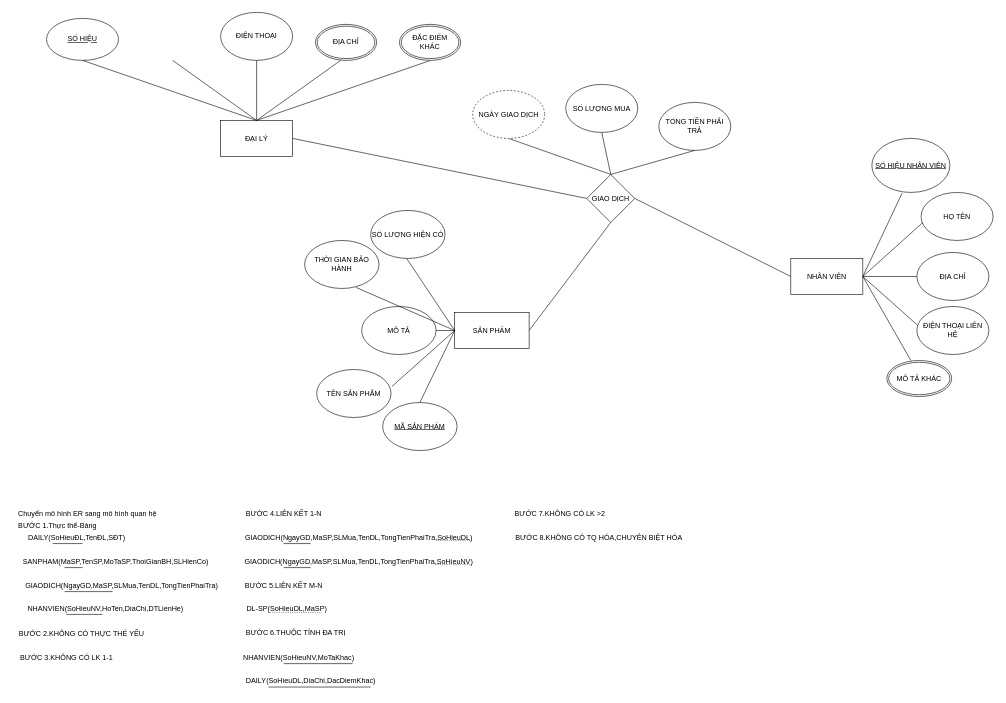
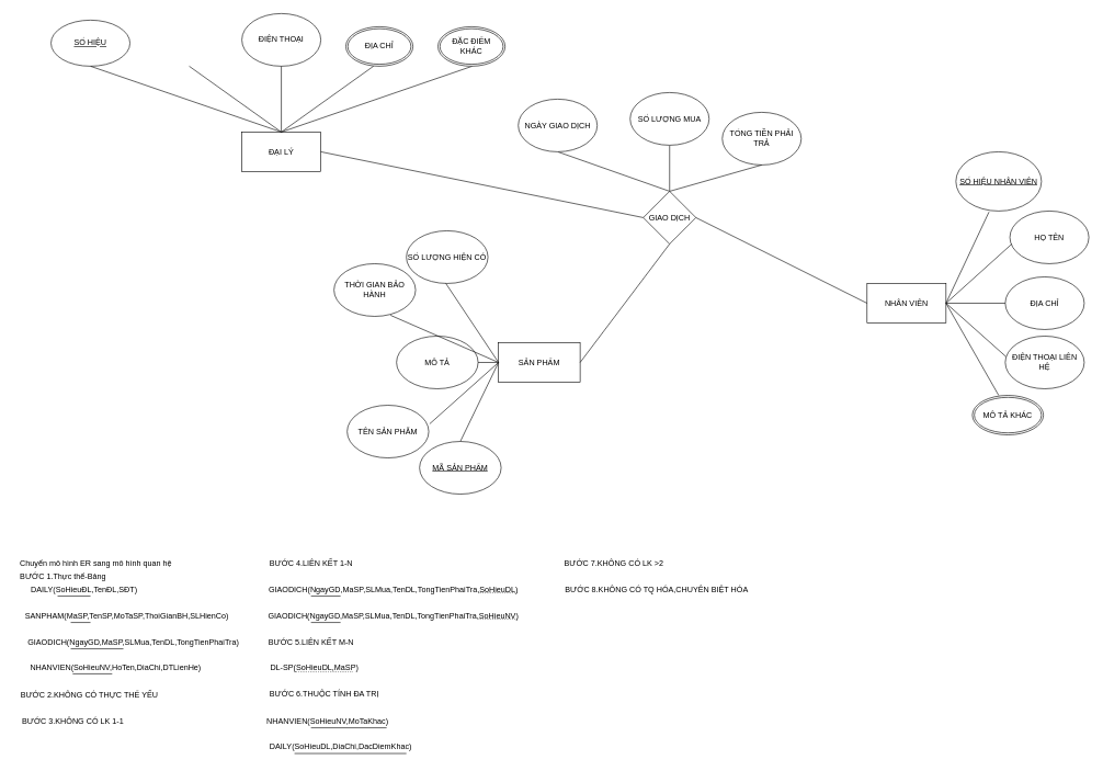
  <mxCell id="0" />
  <mxCell id="1" parent="0" />
  <mxCell id="2" value="" style="group" parent="1" vertex="1" connectable="0"><mxGeometry x="507" y="350" width="374" height="400" as="geometry" /></mxCell>
  <mxCell id="3" value="SẢN PHẨM" style="rounded=0;whiteSpace=wrap;html=1;" parent="2" vertex="1"><mxGeometry x="250" y="170" width="124" height="60" as="geometry" /></mxCell>
  <mxCell id="4" value="THỜI GIAN BẢO HÀNH" style="ellipse;whiteSpace=wrap;html=1;" parent="2" vertex="1"><mxGeometry y="50" width="124" height="80" as="geometry" /></mxCell>
  <mxCell id="5" value="MÔ TẢ" style="ellipse;whiteSpace=wrap;html=1;" parent="2" vertex="1"><mxGeometry x="95" y="160" width="124" height="80" as="geometry" /></mxCell>
  <mxCell id="6" value="TÊN SẢN PHẲM" style="ellipse;whiteSpace=wrap;html=1;" parent="2" vertex="1"><mxGeometry x="20" y="265" width="124" height="80" as="geometry" /></mxCell>
  <mxCell id="7" value="SỐ LƯỢNG HIỆN CÓ" style="ellipse;whiteSpace=wrap;html=1;" parent="2" vertex="1"><mxGeometry x="110" width="124" height="80" as="geometry" /></mxCell>
  <mxCell id="8" value="" style="endArrow=none;html=1;rounded=0;entryX=0.692;entryY=0.979;entryDx=0;entryDy=0;entryPerimeter=0;exitX=0;exitY=0.5;exitDx=0;exitDy=0;" parent="2" source="3" target="4" edge="1"><mxGeometry width="50" height="50" relative="1" as="geometry"><mxPoint x="690" y="230" as="sourcePoint" /><mxPoint x="740" y="180" as="targetPoint" /></mxGeometry></mxCell>
  <mxCell id="9" value="" style="endArrow=none;html=1;rounded=0;exitX=1.011;exitY=0.354;exitDx=0;exitDy=0;exitPerimeter=0;entryX=0;entryY=0.5;entryDx=0;entryDy=0;" parent="2" source="6" target="3" edge="1"><mxGeometry width="50" height="50" relative="1" as="geometry"><mxPoint x="750" y="320" as="sourcePoint" /><mxPoint x="800" y="270" as="targetPoint" /></mxGeometry></mxCell>
  <mxCell id="10" value="" style="endArrow=none;html=1;rounded=0;entryX=0;entryY=0.5;entryDx=0;entryDy=0;exitX=0.5;exitY=0;exitDx=0;exitDy=0;" parent="2" source="12" target="3" edge="1"><mxGeometry width="50" height="50" relative="1" as="geometry"><mxPoint x="760" y="400" as="sourcePoint" /><mxPoint x="810" y="350" as="targetPoint" /></mxGeometry></mxCell>
  <mxCell id="11" style="edgeStyle=orthogonalEdgeStyle;rounded=0;orthogonalLoop=1;jettySize=auto;html=1;exitX=0.5;exitY=1;exitDx=0;exitDy=0;" parent="2" source="3" target="3" edge="1"><mxGeometry relative="1" as="geometry" /></mxCell>
  <mxCell id="12" value="MÃ SẢN PHẨM" style="ellipse;whiteSpace=wrap;html=1;align=center;fontStyle=4;" parent="2" vertex="1"><mxGeometry x="130" y="320" width="124" height="80" as="geometry" /></mxCell>
  <mxCell id="13" value="" style="endArrow=none;html=1;rounded=0;exitX=0;exitY=0.5;exitDx=0;exitDy=0;" parent="2" source="3" edge="1"><mxGeometry width="50" height="50" relative="1" as="geometry"><mxPoint x="120" y="130" as="sourcePoint" /><mxPoint x="170" y="80" as="targetPoint" /></mxGeometry></mxCell>
  <mxCell id="14" value="" style="endArrow=none;html=1;rounded=0;exitX=1;exitY=0.5;exitDx=0;exitDy=0;" parent="2" source="5" edge="1"><mxGeometry width="50" height="50" relative="1" as="geometry"><mxPoint x="150" y="250" as="sourcePoint" /><mxPoint x="250" y="200" as="targetPoint" /></mxGeometry></mxCell>
  <mxCell id="15" value="" style="group" parent="1" vertex="1" connectable="0"><mxGeometry x="1317" y="260" width="337" height="420" as="geometry" /></mxCell>
  <mxCell id="16" value="NHÂN VIÊN" style="rounded=0;whiteSpace=wrap;html=1;" parent="15" vertex="1"><mxGeometry y="170" width="120" height="60" as="geometry" /></mxCell>
  <mxCell id="17" value="SỐ HIỆU NHÂN VIÊN" style="ellipse;whiteSpace=wrap;html=1;align=center;fontStyle=4;" parent="15" vertex="1"><mxGeometry x="135" y="-30" width="130" height="90" as="geometry" /></mxCell>
  <mxCell id="18" value="HỌ TÊN" style="ellipse;whiteSpace=wrap;html=1;" parent="15" vertex="1"><mxGeometry x="217" y="60" width="120" height="80" as="geometry" /></mxCell>
  <mxCell id="19" value="ĐỊA CHỈ" style="ellipse;whiteSpace=wrap;html=1;" parent="15" vertex="1"><mxGeometry x="210" y="160" width="120" height="80" as="geometry" /></mxCell>
  <mxCell id="20" value="ĐIỆN THOẠI LIÊN HỆ" style="ellipse;whiteSpace=wrap;html=1;" parent="15" vertex="1"><mxGeometry x="210" y="250" width="120" height="80" as="geometry" /></mxCell>
  <mxCell id="21" value="" style="endArrow=none;html=1;rounded=0;exitX=1;exitY=0.5;exitDx=0;exitDy=0;entryX=0.387;entryY=1.015;entryDx=0;entryDy=0;entryPerimeter=0;" parent="15" source="16" target="17" edge="1"><mxGeometry width="50" height="50" relative="1" as="geometry"><mxPoint x="100" y="140" as="sourcePoint" /><mxPoint x="150" y="90" as="targetPoint" /></mxGeometry></mxCell>
  <mxCell id="22" value="" style="endArrow=none;html=1;rounded=0;exitX=1;exitY=0.5;exitDx=0;exitDy=0;" parent="15" source="16" edge="1"><mxGeometry width="50" height="50" relative="1" as="geometry"><mxPoint x="170" y="160" as="sourcePoint" /><mxPoint x="220" y="110" as="targetPoint" /></mxGeometry></mxCell>
  <mxCell id="23" value="" style="endArrow=none;html=1;rounded=0;exitX=1;exitY=0.5;exitDx=0;exitDy=0;" parent="15" source="16" edge="1"><mxGeometry width="50" height="50" relative="1" as="geometry"><mxPoint x="160" y="250" as="sourcePoint" /><mxPoint x="210" y="200" as="targetPoint" /></mxGeometry></mxCell>
  <mxCell id="24" value="" style="endArrow=none;html=1;rounded=0;exitX=1;exitY=0.5;exitDx=0;exitDy=0;entryX=0.01;entryY=0.391;entryDx=0;entryDy=0;entryPerimeter=0;" parent="15" source="16" target="20" edge="1"><mxGeometry width="50" height="50" relative="1" as="geometry"><mxPoint x="130" y="310" as="sourcePoint" /><mxPoint x="180" y="260" as="targetPoint" /></mxGeometry></mxCell>
  <mxCell id="25" value="" style="endArrow=none;html=1;rounded=0;entryX=1;entryY=0.5;entryDx=0;entryDy=0;exitX=0.5;exitY=0;exitDx=0;exitDy=0;" parent="15" target="16" edge="1"><mxGeometry width="50" height="50" relative="1" as="geometry"><mxPoint x="200" y="340" as="sourcePoint" /><mxPoint x="120" y="290" as="targetPoint" /></mxGeometry></mxCell>
  <mxCell id="26" value="MÔ TẢ KHÁC" style="ellipse;shape=doubleEllipse;margin=3;whiteSpace=wrap;html=1;align=center;" parent="15" vertex="1"><mxGeometry x="160" y="340" width="108" height="60" as="geometry" /></mxCell>
  <mxCell id="27" value="" style="group" parent="1" vertex="1" connectable="0"><mxGeometry x="77" y="20" width="1140" height="382" as="geometry" /></mxCell>
  <mxCell id="28" value="ĐẠI LÝ" style="rounded=0;whiteSpace=wrap;html=1;" parent="27" vertex="1"><mxGeometry x="290" y="180" width="120" height="60" as="geometry" /></mxCell>
  <mxCell id="29" value="ĐIỆN THOẠI" style="ellipse;whiteSpace=wrap;html=1;" parent="27" vertex="1"><mxGeometry x="290" width="120" height="80" as="geometry" /></mxCell>
  <mxCell id="30" value="SỐ HIỆU" style="ellipse;whiteSpace=wrap;html=1;align=center;fontStyle=4;" parent="27" vertex="1"><mxGeometry y="10" width="120" height="70" as="geometry" /></mxCell>
  <mxCell id="31" value="" style="endArrow=none;html=1;rounded=0;exitX=0.5;exitY=0;exitDx=0;exitDy=0;" parent="27" source="28" edge="1"><mxGeometry width="50" height="50" relative="1" as="geometry"><mxPoint x="10" y="130" as="sourcePoint" /><mxPoint x="60" y="80" as="targetPoint" /></mxGeometry></mxCell>
  <mxCell id="32" value="" style="endArrow=none;html=1;rounded=0;exitX=0.5;exitY=0;exitDx=0;exitDy=0;" parent="27" source="28" edge="1"><mxGeometry width="50" height="50" relative="1" as="geometry"><mxPoint x="160" y="130" as="sourcePoint" /><mxPoint x="210" y="80" as="targetPoint" /></mxGeometry></mxCell>
  <mxCell id="33" value="" style="endArrow=none;html=1;rounded=0;exitX=0.5;exitY=0;exitDx=0;exitDy=0;" parent="27" source="28" edge="1"><mxGeometry width="50" height="50" relative="1" as="geometry"><mxPoint x="590" y="130" as="sourcePoint" /><mxPoint x="640" y="80" as="targetPoint" /></mxGeometry></mxCell>
  <mxCell id="34" value="" style="endArrow=none;html=1;rounded=0;exitX=0.5;exitY=0;exitDx=0;exitDy=0;" parent="27" source="28" edge="1"><mxGeometry width="50" height="50" relative="1" as="geometry"><mxPoint x="440" y="130" as="sourcePoint" /><mxPoint x="490" y="80" as="targetPoint" /></mxGeometry></mxCell>
  <mxCell id="35" value="" style="endArrow=none;html=1;rounded=0;" parent="27" edge="1"><mxGeometry width="50" height="50" relative="1" as="geometry"><mxPoint x="350" y="180" as="sourcePoint" /><mxPoint x="350" y="80" as="targetPoint" /></mxGeometry></mxCell>
  <mxCell id="36" value="ĐẶC ĐIỂM KHÁC" style="ellipse;shape=doubleEllipse;margin=3;whiteSpace=wrap;html=1;align=center;" parent="27" vertex="1"><mxGeometry x="588" y="20" width="102" height="60" as="geometry" /></mxCell>
  <mxCell id="37" value="ĐỊA CHỈ" style="ellipse;shape=doubleEllipse;margin=3;whiteSpace=wrap;html=1;align=center;" parent="27" vertex="1"><mxGeometry x="448" y="20" width="102" height="60" as="geometry" /></mxCell>
  <mxCell id="38" value="" style="endArrow=none;html=1;rounded=0;exitX=1;exitY=0.5;exitDx=0;exitDy=0;entryX=0;entryY=0.5;entryDx=0;entryDy=0;" parent="27" source="28" target="47" edge="1"><mxGeometry width="50" height="50" relative="1" as="geometry"><mxPoint x="450" y="220" as="sourcePoint" /><mxPoint x="878" y="192" as="targetPoint" /></mxGeometry></mxCell>
  <mxCell id="39" value="" style="group" parent="27" vertex="1" connectable="0"><mxGeometry x="620" y="50" width="520" height="310" as="geometry" /></mxCell>
  <mxCell id="40" value="TỔNG TIỀN PHẢI TRẢ" style="ellipse;whiteSpace=wrap;html=1;" parent="39" vertex="1"><mxGeometry x="400" y="100" width="120" height="80" as="geometry" /></mxCell>
  <mxCell id="41" value="" style="group" parent="39" vertex="1" connectable="0"><mxGeometry x="80" y="60" width="410" height="240" as="geometry" /></mxCell>
  <mxCell id="42" value="" style="endArrow=none;html=1;rounded=0;entryX=0.5;entryY=1;entryDx=0;entryDy=0;entryPerimeter=0;exitX=0.5;exitY=0;exitDx=0;exitDy=0;" parent="41" target="46" edge="1"><mxGeometry width="50" height="50" relative="1" as="geometry"><mxPoint x="240" y="160.0" as="sourcePoint" /><mxPoint x="170" y="130" as="targetPoint" /></mxGeometry></mxCell>
  <mxCell id="43" value="" style="endArrow=none;html=1;rounded=0;entryX=0.5;entryY=1;entryDx=0;entryDy=0;exitX=0.5;exitY=0;exitDx=0;exitDy=0;" parent="41" target="45" edge="1"><mxGeometry width="50" height="50" relative="1" as="geometry"><mxPoint x="240" y="160.0" as="sourcePoint" /><mxPoint x="230" y="60" as="targetPoint" /></mxGeometry></mxCell>
  <mxCell id="44" value="" style="endArrow=none;html=1;rounded=0;entryX=0.5;entryY=1;entryDx=0;entryDy=0;entryPerimeter=0;exitX=0.5;exitY=0;exitDx=0;exitDy=0;" parent="41" target="40" edge="1"><mxGeometry width="50" height="50" relative="1" as="geometry"><mxPoint x="240" y="160.0" as="sourcePoint" /><mxPoint x="340" y="100" as="targetPoint" /></mxGeometry></mxCell>
- <mxCell id="45" value="SỐ LƯỢNG MUA" style="ellipse;whiteSpace=wrap;html=1;" parent="41" vertex="1"><mxGeometry x="165" y="10" width="120" height="80" as="geometry" /></mxCell>
- <mxCell id="46" value="NGÀY GIAO DỊCH" style="ellipse;whiteSpace=wrap;html=1;dashed=1;" parent="41" vertex="1"><mxGeometry x="10" y="20" width="120" height="80" as="geometry" /></mxCell>
+ <mxCell id="45" value="SỐ LƯỢNG MUA" style="ellipse;whiteSpace=wrap;html=1;" parent="41" vertex="1"><mxGeometry x="180" y="10" width="120" height="80" as="geometry" /></mxCell>
+ <mxCell id="46" value="NGÀY GIAO DỊCH" style="ellipse;whiteSpace=wrap;html=1;" parent="41" vertex="1"><mxGeometry x="10" y="20" width="120" height="80" as="geometry" /></mxCell>
  <mxCell id="47" value="GIAO DỊCH" style="rhombus;whiteSpace=wrap;html=1;" vertex="1" parent="41"><mxGeometry x="200" y="160" width="80" height="80" as="geometry" /></mxCell>
  <mxCell id="48" value="" style="endArrow=none;html=1;rounded=0;entryX=1;entryY=0.5;entryDx=0;entryDy=0;exitX=0;exitY=0.5;exitDx=0;exitDy=0;" parent="1" source="16" target="47" edge="1"><mxGeometry width="50" height="50" relative="1" as="geometry"><mxPoint x="1217" y="640" as="sourcePoint" /><mxPoint x="1267" y="500" as="targetPoint" /></mxGeometry></mxCell>
  <mxCell id="49" value="BƯỚC 1.Thực thể-Bảng" style="text;html=1;align=center;verticalAlign=middle;resizable=0;points=[];autosize=1;strokeColor=none;fillColor=none;" parent="1" vertex="1"><mxGeometry x="20" y="860" width="150" height="30" as="geometry" /></mxCell>
  <mxCell id="50" value="DAILY(SoHieuĐL,TenĐL,SĐT)" style="text;html=1;align=center;verticalAlign=middle;resizable=0;points=[];autosize=1;strokeColor=none;fillColor=none;" parent="1" vertex="1"><mxGeometry x="32" y="880" width="190" height="30" as="geometry" /></mxCell>
  <mxCell id="51" value="Chuyển mô hình ER sang mô hình quan hệ" style="text;html=1;align=center;verticalAlign=middle;resizable=0;points=[];autosize=1;strokeColor=none;fillColor=none;" parent="1" vertex="1"><mxGeometry x="20" y="840" width="250" height="30" as="geometry" /></mxCell>
  <mxCell id="52" value="" style="line;strokeWidth=1;rotatable=0;dashed=0;labelPosition=right;align=left;verticalAlign=middle;spacingTop=0;spacingLeft=6;points=[];portConstraint=eastwest;" parent="1" vertex="1"><mxGeometry x="87" y="900" width="50" height="10" as="geometry" /></mxCell>
  <mxCell id="53" value="SANPHAM(MaSP,TenSP,MoTaSP,ThoiGianBH,SLHienCo)" style="text;html=1;align=center;verticalAlign=middle;resizable=0;points=[];autosize=1;strokeColor=none;fillColor=none;" parent="1" vertex="1"><mxGeometry x="27" y="920" width="330" height="30" as="geometry" /></mxCell>
  <mxCell id="54" value="" style="line;strokeWidth=1;rotatable=0;dashed=0;labelPosition=right;align=left;verticalAlign=middle;spacingTop=0;spacingLeft=6;points=[];portConstraint=eastwest;" parent="1" vertex="1"><mxGeometry x="107" y="940" width="30" height="10" as="geometry" /></mxCell>
  <mxCell id="55" value="GIAODICH(NgayGD,MaSP,SLMua,TenDL,TongTienPhaiTra)" style="text;html=1;align=center;verticalAlign=middle;resizable=0;points=[];autosize=1;strokeColor=none;fillColor=none;" parent="1" vertex="1"><mxGeometry x="32" y="960" width="340" height="30" as="geometry" /></mxCell>
  <mxCell id="56" value="" style="line;strokeWidth=1;rotatable=0;dashed=0;labelPosition=right;align=left;verticalAlign=middle;spacingTop=0;spacingLeft=6;points=[];portConstraint=eastwest;" parent="1" vertex="1"><mxGeometry x="107" y="980" width="80" height="10" as="geometry" /></mxCell>
  <mxCell id="57" value="NHANVIEN(SoHieuNV,HoTen,DiaChi,DTLienHe)" style="text;html=1;align=center;verticalAlign=middle;resizable=0;points=[];autosize=1;strokeColor=none;fillColor=none;" parent="1" vertex="1"><mxGeometry x="35" y="998" width="280" height="30" as="geometry" /></mxCell>
  <mxCell id="58" value="" style="line;strokeWidth=1;rotatable=0;dashed=0;labelPosition=right;align=left;verticalAlign=middle;spacingTop=0;spacingLeft=6;points=[];portConstraint=eastwest;" parent="1" vertex="1"><mxGeometry x="110" y="1018" width="60" height="10" as="geometry" /></mxCell>
  <mxCell id="59" value="BƯỚC 2.KHÔNG CÓ THỰC THỂ YẾU" style="text;html=1;align=center;verticalAlign=middle;resizable=0;points=[];autosize=1;strokeColor=none;fillColor=none;" parent="1" vertex="1"><mxGeometry x="20" y="1040" width="230" height="30" as="geometry" /></mxCell>
  <mxCell id="60" value="BƯỚC 3.KHÔNG CÓ LK 1-1" style="text;html=1;align=center;verticalAlign=middle;resizable=0;points=[];autosize=1;strokeColor=none;fillColor=none;" parent="1" vertex="1"><mxGeometry x="20" y="1080" width="180" height="30" as="geometry" /></mxCell>
  <mxCell id="61" value="BƯỚC 4.LIÊN KẾT 1-N" style="text;html=1;align=center;verticalAlign=middle;resizable=0;points=[];autosize=1;strokeColor=none;fillColor=none;" parent="1" vertex="1"><mxGeometry x="397" y="840" width="150" height="30" as="geometry" /></mxCell>
  <mxCell id="62" value="GIAODICH(NgayGD,MaSP,SLMua,TenDL,TongTienPhaiTra,SoHieuDL)" style="text;html=1;align=center;verticalAlign=middle;resizable=0;points=[];autosize=1;strokeColor=none;fillColor=none;" parent="1" vertex="1"><mxGeometry x="397" y="880" width="400" height="30" as="geometry" /></mxCell>
  <mxCell id="63" value="" style="line;strokeWidth=1;rotatable=0;dashed=0;labelPosition=right;align=left;verticalAlign=middle;spacingTop=0;spacingLeft=6;points=[];portConstraint=eastwest;" parent="1" vertex="1"><mxGeometry x="472" y="900" width="45" height="10" as="geometry" /></mxCell>
  <mxCell id="64" value="" style="endArrow=none;html=1;rounded=0;dashed=1;dashPattern=1 2;" parent="1" edge="1"><mxGeometry relative="1" as="geometry"><mxPoint x="727" y="900" as="sourcePoint" /><mxPoint x="787" y="900" as="targetPoint" /></mxGeometry></mxCell>
  <mxCell id="65" value="" style="resizable=0;html=1;whiteSpace=wrap;align=right;verticalAlign=bottom;" parent="64" connectable="0" vertex="1"><mxGeometry x="1" relative="1" as="geometry" /></mxCell>
  <mxCell id="66" value="GIAODICH(NgayGD,MaSP,SLMua,TenDL,TongTienPhaiTra,SoHieuNV)" style="text;html=1;align=center;verticalAlign=middle;resizable=0;points=[];autosize=1;strokeColor=none;fillColor=none;" parent="1" vertex="1"><mxGeometry x="397" y="920" width="400" height="30" as="geometry" /></mxCell>
  <mxCell id="67" value="" style="line;strokeWidth=1;rotatable=0;dashed=0;labelPosition=right;align=left;verticalAlign=middle;spacingTop=0;spacingLeft=6;points=[];portConstraint=eastwest;" parent="1" vertex="1"><mxGeometry x="472" y="940" width="45" height="10" as="geometry" /></mxCell>
  <mxCell id="68" value="" style="endArrow=none;html=1;rounded=0;dashed=1;dashPattern=1 2;" parent="1" edge="1"><mxGeometry relative="1" as="geometry"><mxPoint x="727" y="940" as="sourcePoint" /><mxPoint x="787" y="940" as="targetPoint" /></mxGeometry></mxCell>
  <mxCell id="69" value="" style="resizable=0;html=1;whiteSpace=wrap;align=right;verticalAlign=bottom;" parent="68" connectable="0" vertex="1"><mxGeometry x="1" relative="1" as="geometry"><mxPoint x="10" as="offset" /></mxGeometry></mxCell>
  <mxCell id="70" value="BƯỚC 5.LIÊN KẾT M-N" style="text;html=1;align=center;verticalAlign=middle;resizable=0;points=[];autosize=1;strokeColor=none;fillColor=none;" parent="1" vertex="1"><mxGeometry x="397" y="960" width="150" height="30" as="geometry" /></mxCell>
  <mxCell id="71" value="DL-SP(SoHieuDL,MaSP)" style="text;html=1;align=center;verticalAlign=middle;resizable=0;points=[];autosize=1;strokeColor=none;fillColor=none;" parent="1" vertex="1"><mxGeometry x="397" y="998" width="160" height="30" as="geometry" /></mxCell>
  <mxCell id="72" value="" style="endArrow=none;html=1;rounded=0;dashed=1;dashPattern=1 2;" parent="1" edge="1"><mxGeometry relative="1" as="geometry"><mxPoint x="447" y="1020" as="sourcePoint" /><mxPoint x="537" y="1020" as="targetPoint" /></mxGeometry></mxCell>
  <mxCell id="73" value="" style="resizable=0;html=1;whiteSpace=wrap;align=right;verticalAlign=bottom;" parent="72" connectable="0" vertex="1"><mxGeometry x="1" relative="1" as="geometry" /></mxCell>
  <mxCell id="74" value="BƯỚC 6.THUỘC TÍNH ĐA TRỊ" style="text;html=1;align=center;verticalAlign=middle;resizable=0;points=[];autosize=1;strokeColor=none;fillColor=none;" parent="1" vertex="1"><mxGeometry x="397" y="1038" width="190" height="30" as="geometry" /></mxCell>
  <mxCell id="75" value="BƯỚC 7.KHÔNG CÓ LK &amp;gt;2" style="text;html=1;align=center;verticalAlign=middle;resizable=0;points=[];autosize=1;strokeColor=none;fillColor=none;" parent="1" vertex="1"><mxGeometry y="840" width="170" height="30" as="geometry" x="847" /></mxCell>
  <mxCell id="76" value="BƯỚC 8.KHÔNG CÓ TQ HÓA,CHUYÊN BIỆT HÓA" style="text;html=1;align=center;verticalAlign=middle;resizable=0;points=[];autosize=1;strokeColor=none;fillColor=none;" parent="1" vertex="1"><mxGeometry y="880" width="300" height="30" as="geometry" x="847" /></mxCell>
  <mxCell id="77" value="NHANVIEN(SoHieuNV,MoTaKhac)" style="text;html=1;align=center;verticalAlign=middle;resizable=0;points=[];autosize=1;strokeColor=none;fillColor=none;" parent="1" vertex="1"><mxGeometry x="392" y="1080" width="210" height="30" as="geometry" /></mxCell>
  <mxCell id="78" value="" style="line;strokeWidth=1;rotatable=0;dashed=0;labelPosition=right;align=left;verticalAlign=middle;spacingTop=0;spacingLeft=6;points=[];portConstraint=eastwest;" parent="1" vertex="1"><mxGeometry x="472" y="1100" width="115" height="10" as="geometry" /></mxCell>
  <mxCell id="79" value="DAILY(SoHieuDL,DiaChi,DacDiemKhac)" style="text;html=1;align=center;verticalAlign=middle;resizable=0;points=[];autosize=1;strokeColor=none;fillColor=none;" parent="1" vertex="1"><mxGeometry x="397" y="1119" width="240" height="30" as="geometry" /></mxCell>
  <mxCell id="80" value="" style="line;strokeWidth=1;rotatable=0;dashed=0;labelPosition=right;align=left;verticalAlign=middle;spacingTop=0;spacingLeft=6;points=[];portConstraint=eastwest;" parent="1" vertex="1"><mxGeometry x="447" y="1139" width="170" height="10" as="geometry" /></mxCell>
  <mxCell id="81" value="" style="endArrow=none;html=1;rounded=0;exitX=1;exitY=0.5;exitDx=0;exitDy=0;entryX=0.5;entryY=1;entryDx=0;entryDy=0;" edge="1" parent="1" source="3" target="47"><mxGeometry width="50" height="50" relative="1" as="geometry"><mxPoint x="577" y="620" as="sourcePoint" /><mxPoint x="1017" y="460" as="targetPoint" /></mxGeometry></mxCell>
